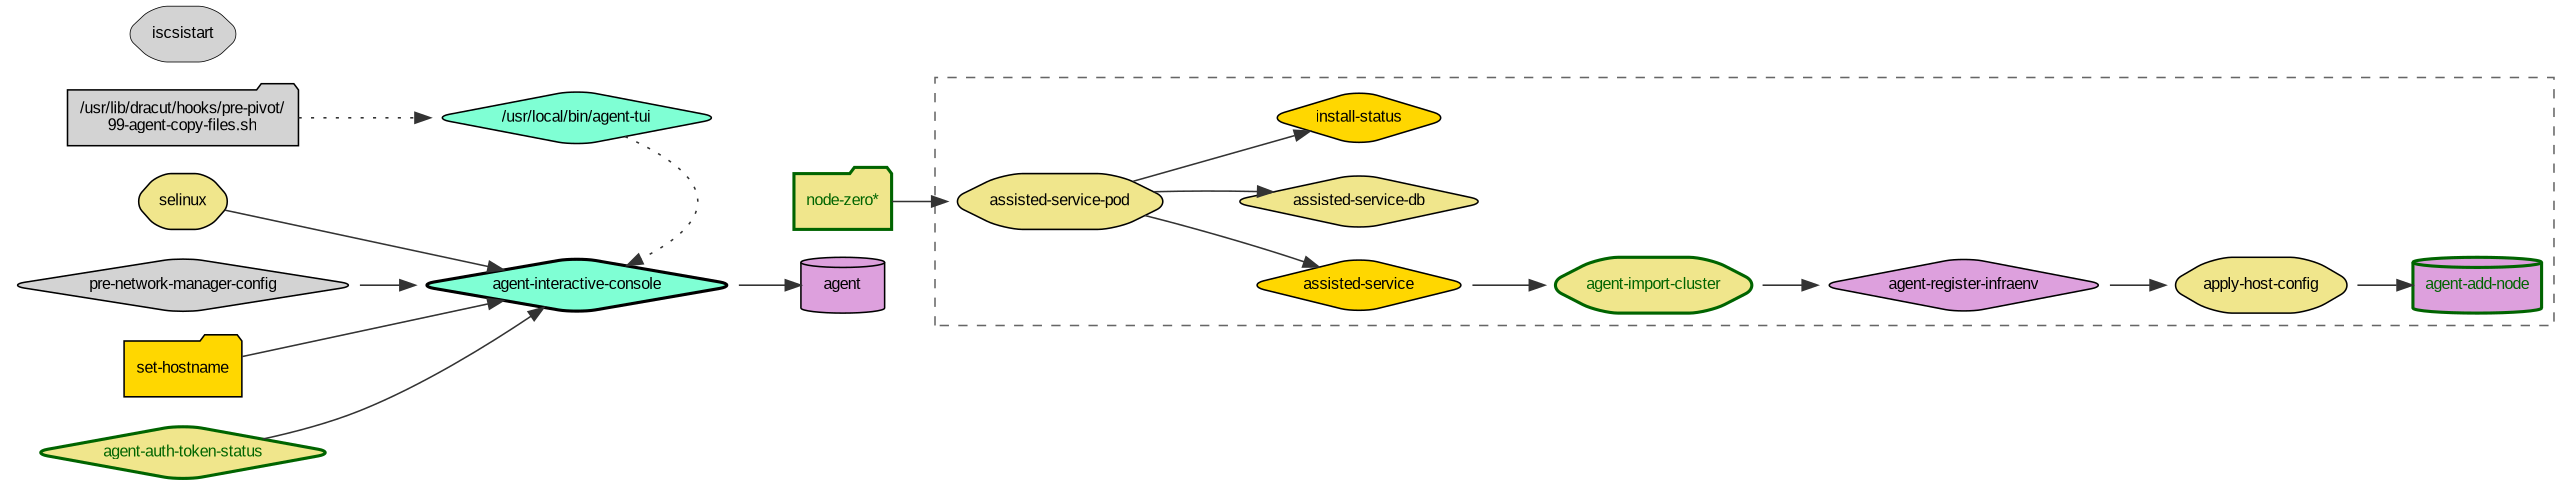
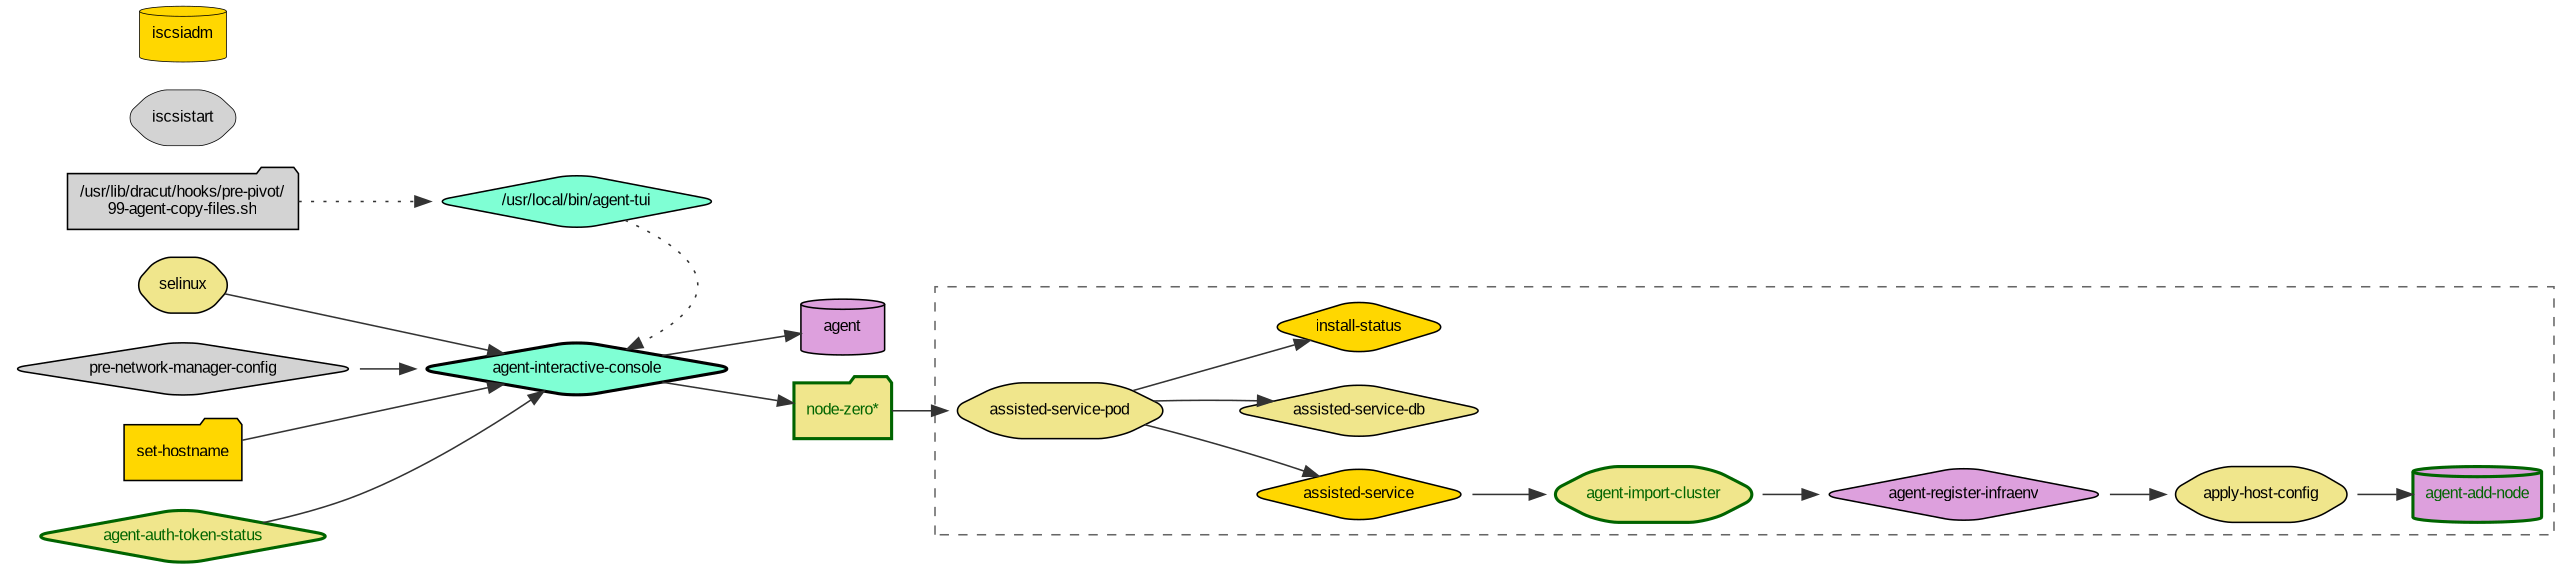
  digraph {
    rankdir=LR
    ranksep=0.5
    node [fillcolor=khaki fontname=Arial fontsize=10 penwidth=1 shape=diamond style="rounded,filled"]
    edge [color="#333333"]
    n1 [label=selinux shape=hexagon]
    n2 [fillcolor=lightgrey label="pre-network-manager-config"]
    n3 [fillcolor=gold label="set-hostname" shape=folder]
    n4 [fillcolor=lightgrey label=iscsistart penwidth=0.5 shape=hexagon]
+   n5 [fillcolor=gold label=iscsiadm penwidth=0.5 shape=cylinder]
    n6 [color="#006400" fontcolor="#006400" label="agent-auth-token-status" penwidth=2]
    n7 [fillcolor=lightgrey label="/usr/lib/dracut/hooks/pre-pivot/\n99-agent-copy-files.sh" shape=folder]
    n8 [fillcolor=aquamarine label="/usr/local/bin/agent-tui"]
    n9 [fillcolor=aquamarine label="agent-interactive-console" penwidth=2]
    n10 [fillcolor=plum label=agent shape=cylinder]
    n11 [color="#006400" fontcolor="#006400" label="node-zero*" penwidth=2 shape=folder]
    n12 [label="assisted-service-pod" shape=hexagon]
    n13 [fillcolor=gold label="assisted-service"]
    n14 [label="assisted-service-db"]
    n15 [fillcolor=gold label="install-status"]
    n16 [color="#006400" fontcolor="#006400" label="agent-import-cluster" penwidth=2 shape=hexagon]
    n17 [fillcolor=plum label="agent-register-infraenv"]
    n18 [label="apply-host-config" shape=hexagon]
    n19 [color="#006400" fillcolor=plum fontcolor="#006400" label="agent-add-node" penwidth=2 shape=cylinder]
    subgraph sub_1 {
      n1
      n2
      n3
      n4
+     n5
      n6
    }
    subgraph sub_2 {
      rank=same
      n8
      n9
    }
    subgraph sub_3 {
      rank=same
      n7
    }
    subgraph sub_4 {
      rank=same
      n1
      n2
      n3
      n4
+     n5
      n6
    }
    subgraph sub_5 {
      rank=same
      n10
      n11
    }
    subgraph cluster_6 {
      color="#666666"
      fillcolor="#FFFFFF"
      style=dashed
      n12
      n13
      n14
      n15
      n16
      n17
      n18
      n19
    }
    n1 -> n9
    n2 -> n9
    n3 -> n9
    n6 -> n9
    n7 -> n8 [style=dotted weight=10]
    n8 -> n9 [style=dotted weight=1]
    n8 -> n9 [constraint=false style=invis]
    n9 -> n10
+   n9 -> n11
    n11 -> n12
    n12 -> n13 [style=invis]
    n12 -> n13 [constraint=false]
    n12 -> n14 [style=invis]
    n12 -> n14 [constraint=false]
    n12 -> n15
    n13 -> n16
    n16 -> n17
    n17 -> n18
    n18 -> n19
  }
